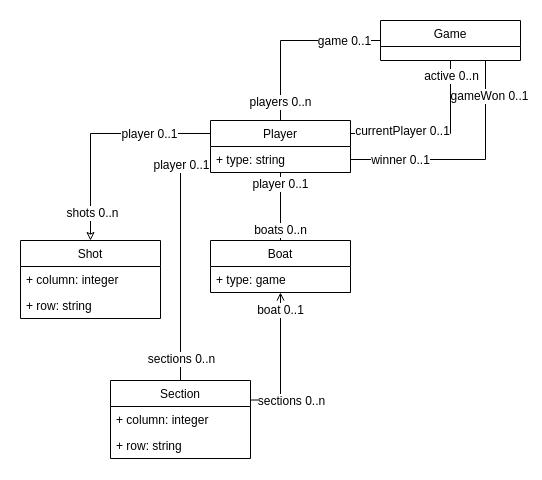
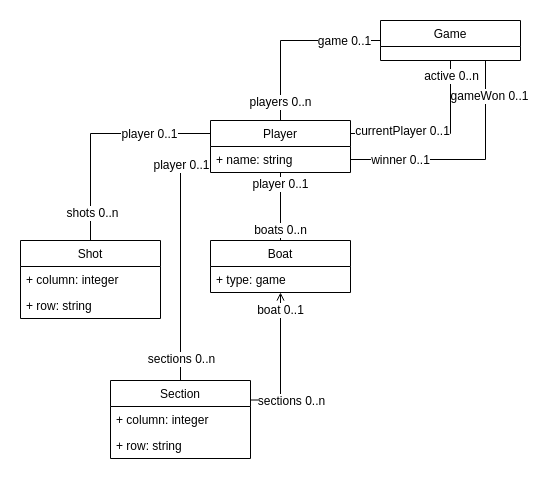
  <mxCell id="0" />
  <mxCell id="1" parent="0" />
  <mxCell id="2" style="edgeStyle=orthogonalEdgeStyle;rounded=0;orthogonalLoop=1;jettySize=auto;html=1;exitX=0;exitY=0.5;exitDx=0;exitDy=0;entryX=0.5;entryY=0;entryDx=0;entryDy=0;endArrow=none;endFill=0;" parent="1" source="11" target="15" edge="1"><mxGeometry relative="1" as="geometry" /></mxCell>
  <mxCell id="3" value="game 0..1" style="text;html=1;resizable=0;points=[];align=center;verticalAlign=middle;labelBackgroundColor=#ffffff;" parent="2" vertex="1" connectable="0"><mxGeometry x="-0.586" relative="1" as="geometry"><mxPoint as="offset" /></mxGeometry></mxCell>
  <mxCell id="4" value="players 0..n&lt;br&gt;" style="text;html=1;resizable=0;points=[];align=center;verticalAlign=middle;labelBackgroundColor=#ffffff;" parent="2" vertex="1" connectable="0"><mxGeometry x="0.793" y="-1" relative="1" as="geometry"><mxPoint as="offset" /></mxGeometry></mxCell>
  <mxCell id="5" style="edgeStyle=orthogonalEdgeStyle;rounded=0;orthogonalLoop=1;jettySize=auto;html=1;exitX=0.5;exitY=1;exitDx=0;exitDy=0;entryX=1;entryY=0.25;entryDx=0;entryDy=0;endArrow=none;endFill=0;" parent="1" source="11" target="15" edge="1"><mxGeometry relative="1" as="geometry" /></mxCell>
  <mxCell id="6" value="active 0..n" style="text;html=1;resizable=0;points=[];align=center;verticalAlign=middle;labelBackgroundColor=#ffffff;" parent="5" vertex="1" connectable="0"><mxGeometry x="-0.826" relative="1" as="geometry"><mxPoint as="offset" /></mxGeometry></mxCell>
  <mxCell id="7" value="currentPlayer 0..1" style="text;html=1;resizable=0;points=[];align=center;verticalAlign=middle;labelBackgroundColor=#ffffff;" parent="5" vertex="1" connectable="0"><mxGeometry x="0.801" relative="1" as="geometry"><mxPoint x="34" y="-3" as="offset" /></mxGeometry></mxCell>
  <mxCell id="8" style="edgeStyle=orthogonalEdgeStyle;rounded=0;orthogonalLoop=1;jettySize=auto;html=1;exitX=0.75;exitY=1;exitDx=0;exitDy=0;entryX=1;entryY=0.5;entryDx=0;entryDy=0;endArrow=none;endFill=0;" parent="1" source="11" target="16" edge="1"><mxGeometry relative="1" as="geometry" /></mxCell>
  <mxCell id="9" value="winner 0..1" style="text;html=1;resizable=0;points=[];align=center;verticalAlign=middle;labelBackgroundColor=#ffffff;" parent="8" vertex="1" connectable="0"><mxGeometry x="0.577" relative="1" as="geometry"><mxPoint as="offset" /></mxGeometry></mxCell>
  <mxCell id="10" value="gameWon 0..1" style="text;html=1;resizable=0;points=[];align=center;verticalAlign=middle;labelBackgroundColor=#ffffff;" parent="8" vertex="1" connectable="0"><mxGeometry x="-0.703" y="3" relative="1" as="geometry"><mxPoint as="offset" /></mxGeometry></mxCell>
  <mxCell id="11" value="Game" style="swimlane;fontStyle=0;childLayout=stackLayout;horizontal=1;startSize=26;fillColor=none;horizontalStack=0;resizeParent=1;resizeParentMax=0;resizeLast=0;collapsible=1;marginBottom=0;" parent="1" vertex="1"><mxGeometry x="380" y="20" width="140" height="40" as="geometry" /></mxCell>
- <mxCell id="12" style="edgeStyle=orthogonalEdgeStyle;rounded=0;orthogonalLoop=1;jettySize=auto;html=1;exitX=0;exitY=0.25;exitDx=0;exitDy=0;entryX=0.5;entryY=0;entryDx=0;entryDy=0;endArrow=classic;endFill=0;" parent="1" source="15" target="17" edge="1"><mxGeometry relative="1" as="geometry" /></mxCell>
+ <mxCell id="12" style="edgeStyle=orthogonalEdgeStyle;rounded=0;orthogonalLoop=1;jettySize=auto;html=1;exitX=0;exitY=0.25;exitDx=0;exitDy=0;entryX=0.5;entryY=0;entryDx=0;entryDy=0;endArrow=none;endFill=0;" parent="1" source="15" target="17" edge="1"><mxGeometry relative="1" as="geometry" /></mxCell>
  <mxCell id="13" value="player 0..1" style="text;html=1;resizable=0;points=[];align=center;verticalAlign=middle;labelBackgroundColor=#ffffff;" parent="12" vertex="1" connectable="0"><mxGeometry x="-0.456" relative="1" as="geometry"><mxPoint as="offset" /></mxGeometry></mxCell>
  <mxCell id="14" value="shots 0..n" style="text;html=1;resizable=0;points=[];align=center;verticalAlign=middle;labelBackgroundColor=#ffffff;" parent="12" vertex="1" connectable="0"><mxGeometry x="0.755" y="1" relative="1" as="geometry"><mxPoint as="offset" /></mxGeometry></mxCell>
  <mxCell id="15" value="Player" style="swimlane;fontStyle=0;childLayout=stackLayout;horizontal=1;startSize=26;fillColor=none;horizontalStack=0;resizeParent=1;resizeParentMax=0;resizeLast=0;collapsible=1;marginBottom=0;" parent="1" vertex="1"><mxGeometry x="210" y="120" width="140" height="52" as="geometry" /></mxCell>
- <mxCell id="16" value="+ type: string" style="text;strokeColor=none;fillColor=none;align=left;verticalAlign=top;spacingLeft=4;spacingRight=4;overflow=hidden;rotatable=0;points=[[0,0.5],[1,0.5]];portConstraint=eastwest;" parent="15" vertex="1"><mxGeometry y="26" width="140" height="26" as="geometry" /></mxCell>
+ <mxCell id="16" value="+ name: string" style="text;strokeColor=none;fillColor=none;align=left;verticalAlign=top;spacingLeft=4;spacingRight=4;overflow=hidden;rotatable=0;points=[[0,0.5],[1,0.5]];portConstraint=eastwest;" parent="15" vertex="1"><mxGeometry y="26" width="140" height="26" as="geometry" /></mxCell>
  <mxCell id="17" value="Shot" style="swimlane;fontStyle=0;childLayout=stackLayout;horizontal=1;startSize=26;fillColor=none;horizontalStack=0;resizeParent=1;resizeParentMax=0;resizeLast=0;collapsible=1;marginBottom=0;" parent="1" vertex="1"><mxGeometry x="20" y="240" width="140" height="78" as="geometry" /></mxCell>
  <mxCell id="18" value="+ column: integer" style="text;strokeColor=none;fillColor=none;align=left;verticalAlign=top;spacingLeft=4;spacingRight=4;overflow=hidden;rotatable=0;points=[[0,0.5],[1,0.5]];portConstraint=eastwest;" parent="17" vertex="1"><mxGeometry y="26" width="140" height="26" as="geometry" /></mxCell>
  <mxCell id="19" value="+ row: string" style="text;strokeColor=none;fillColor=none;align=left;verticalAlign=top;spacingLeft=4;spacingRight=4;overflow=hidden;rotatable=0;points=[[0,0.5],[1,0.5]];portConstraint=eastwest;" parent="17" vertex="1"><mxGeometry y="52" width="140" height="26" as="geometry" /></mxCell>
  <mxCell id="20" style="edgeStyle=orthogonalEdgeStyle;rounded=0;orthogonalLoop=1;jettySize=auto;html=1;exitX=1;exitY=0.25;exitDx=0;exitDy=0;endArrow=open;endFill=0;" parent="1" source="26" target="32" edge="1"><mxGeometry relative="1" as="geometry" /></mxCell>
  <mxCell id="21" value="sections 0..n" style="text;html=1;resizable=0;points=[];align=center;verticalAlign=middle;labelBackgroundColor=#ffffff;" parent="20" vertex="1" connectable="0"><mxGeometry x="-0.585" y="2" relative="1" as="geometry"><mxPoint x="11.5" y="2.5" as="offset" /></mxGeometry></mxCell>
  <mxCell id="22" value="boat 0..1" style="text;html=1;resizable=0;points=[];align=center;verticalAlign=middle;labelBackgroundColor=#ffffff;" parent="20" vertex="1" connectable="0"><mxGeometry x="0.745" y="1" relative="1" as="geometry"><mxPoint as="offset" /></mxGeometry></mxCell>
  <mxCell id="23" style="edgeStyle=orthogonalEdgeStyle;rounded=0;orthogonalLoop=1;jettySize=auto;html=1;exitX=0.5;exitY=0;exitDx=0;exitDy=0;endArrow=none;endFill=0;" edge="1" parent="1" source="26" target="15"><mxGeometry relative="1" as="geometry"><Array as="points"><mxPoint x="180" y="160" /></Array></mxGeometry></mxCell>
  <mxCell id="24" value="player 0..1" style="text;html=1;resizable=0;points=[];align=center;verticalAlign=middle;labelBackgroundColor=#ffffff;" vertex="1" connectable="0" parent="23"><mxGeometry x="0.728" relative="1" as="geometry"><mxPoint as="offset" /></mxGeometry></mxCell>
  <mxCell id="25" value="sections 0..n" style="text;html=1;resizable=0;points=[];align=center;verticalAlign=middle;labelBackgroundColor=#ffffff;" vertex="1" connectable="0" parent="23"><mxGeometry x="-0.824" relative="1" as="geometry"><mxPoint as="offset" /></mxGeometry></mxCell>
  <mxCell id="26" value="Section" style="swimlane;fontStyle=0;childLayout=stackLayout;horizontal=1;startSize=26;fillColor=none;horizontalStack=0;resizeParent=1;resizeParentMax=0;resizeLast=0;collapsible=1;marginBottom=0;" parent="1" vertex="1"><mxGeometry x="110" y="380" width="140" height="78" as="geometry" /></mxCell>
  <mxCell id="27" value="+ column: integer" style="text;strokeColor=none;fillColor=none;align=left;verticalAlign=top;spacingLeft=4;spacingRight=4;overflow=hidden;rotatable=0;points=[[0,0.5],[1,0.5]];portConstraint=eastwest;" parent="26" vertex="1"><mxGeometry y="26" width="140" height="26" as="geometry" /></mxCell>
  <mxCell id="28" value="+ row: string" style="text;strokeColor=none;fillColor=none;align=left;verticalAlign=top;spacingLeft=4;spacingRight=4;overflow=hidden;rotatable=0;points=[[0,0.5],[1,0.5]];portConstraint=eastwest;" parent="26" vertex="1"><mxGeometry y="52" width="140" height="26" as="geometry" /></mxCell>
  <mxCell id="29" style="edgeStyle=orthogonalEdgeStyle;rounded=0;orthogonalLoop=1;jettySize=auto;html=1;exitX=0.5;exitY=0;exitDx=0;exitDy=0;endArrow=none;endFill=0;" parent="1" source="32" target="15" edge="1"><mxGeometry relative="1" as="geometry" /></mxCell>
  <mxCell id="30" value="player 0..1" style="text;html=1;resizable=0;points=[];align=center;verticalAlign=middle;labelBackgroundColor=#ffffff;" parent="29" vertex="1" connectable="0"><mxGeometry x="0.684" y="1" relative="1" as="geometry"><mxPoint as="offset" /></mxGeometry></mxCell>
  <mxCell id="31" value="boats 0..n" style="text;html=1;resizable=0;points=[];align=center;verticalAlign=middle;labelBackgroundColor=#ffffff;" parent="29" vertex="1" connectable="0"><mxGeometry x="-0.006" y="23" relative="1" as="geometry"><mxPoint x="22" y="23" as="offset" /></mxGeometry></mxCell>
  <mxCell id="32" value="Boat" style="swimlane;fontStyle=0;childLayout=stackLayout;horizontal=1;startSize=26;fillColor=none;horizontalStack=0;resizeParent=1;resizeParentMax=0;resizeLast=0;collapsible=1;marginBottom=0;" parent="1" vertex="1"><mxGeometry x="210" y="240" width="140" height="52" as="geometry" /></mxCell>
  <mxCell id="33" value="+ type: game" style="text;strokeColor=none;fillColor=none;align=left;verticalAlign=top;spacingLeft=4;spacingRight=4;overflow=hidden;rotatable=0;points=[[0,0.5],[1,0.5]];portConstraint=eastwest;" parent="32" vertex="1"><mxGeometry y="26" width="140" height="26" as="geometry" /></mxCell>
